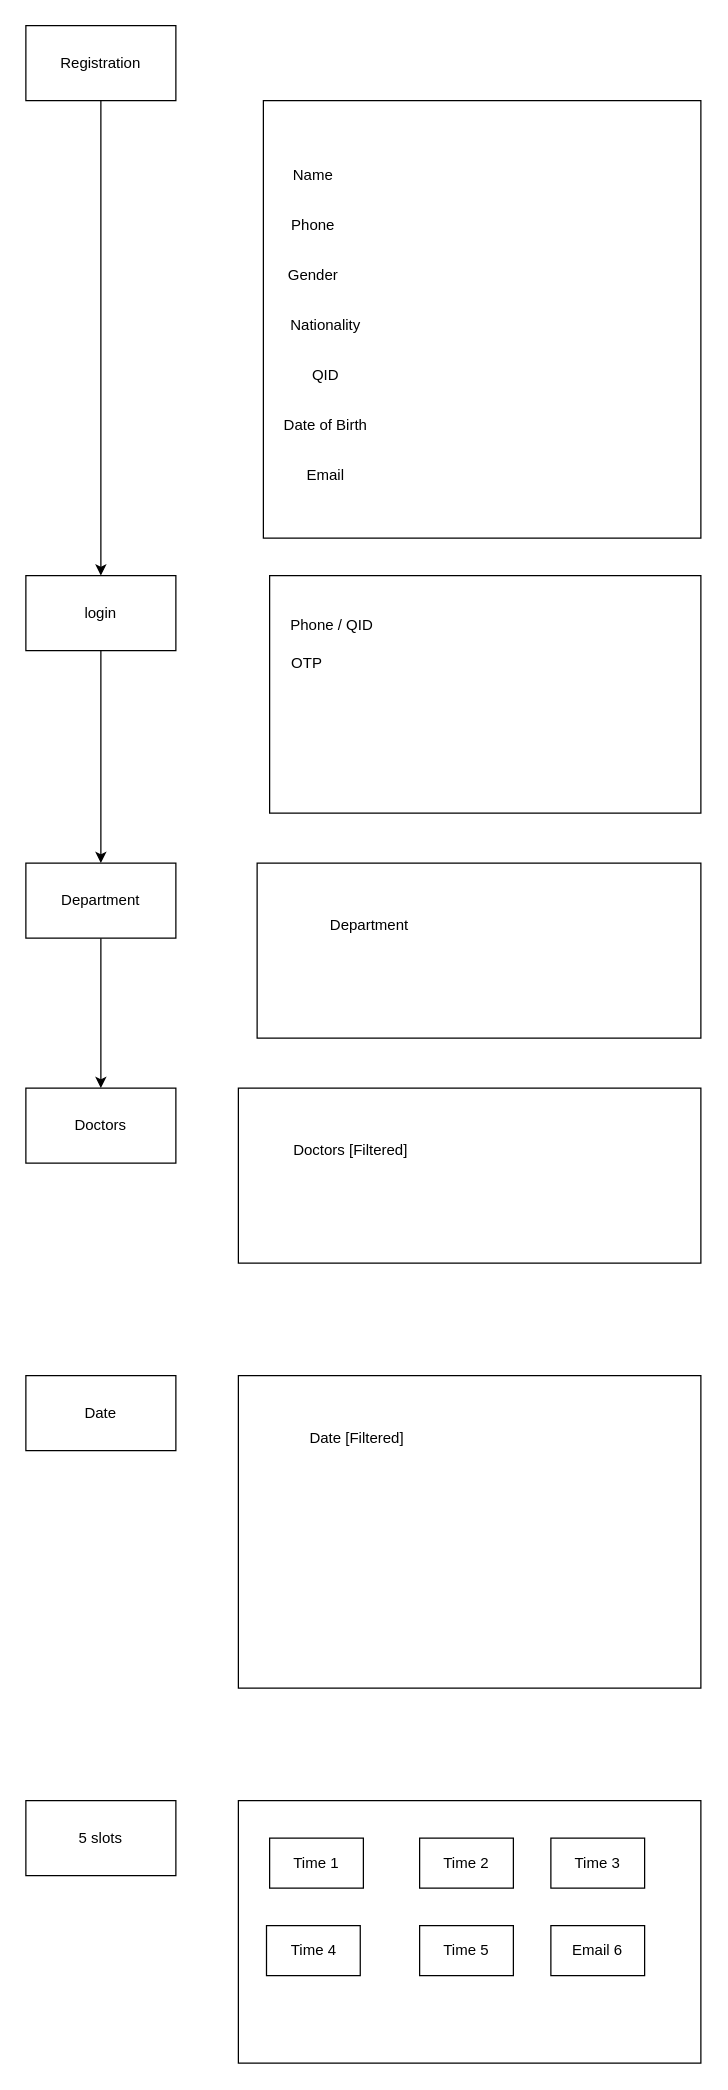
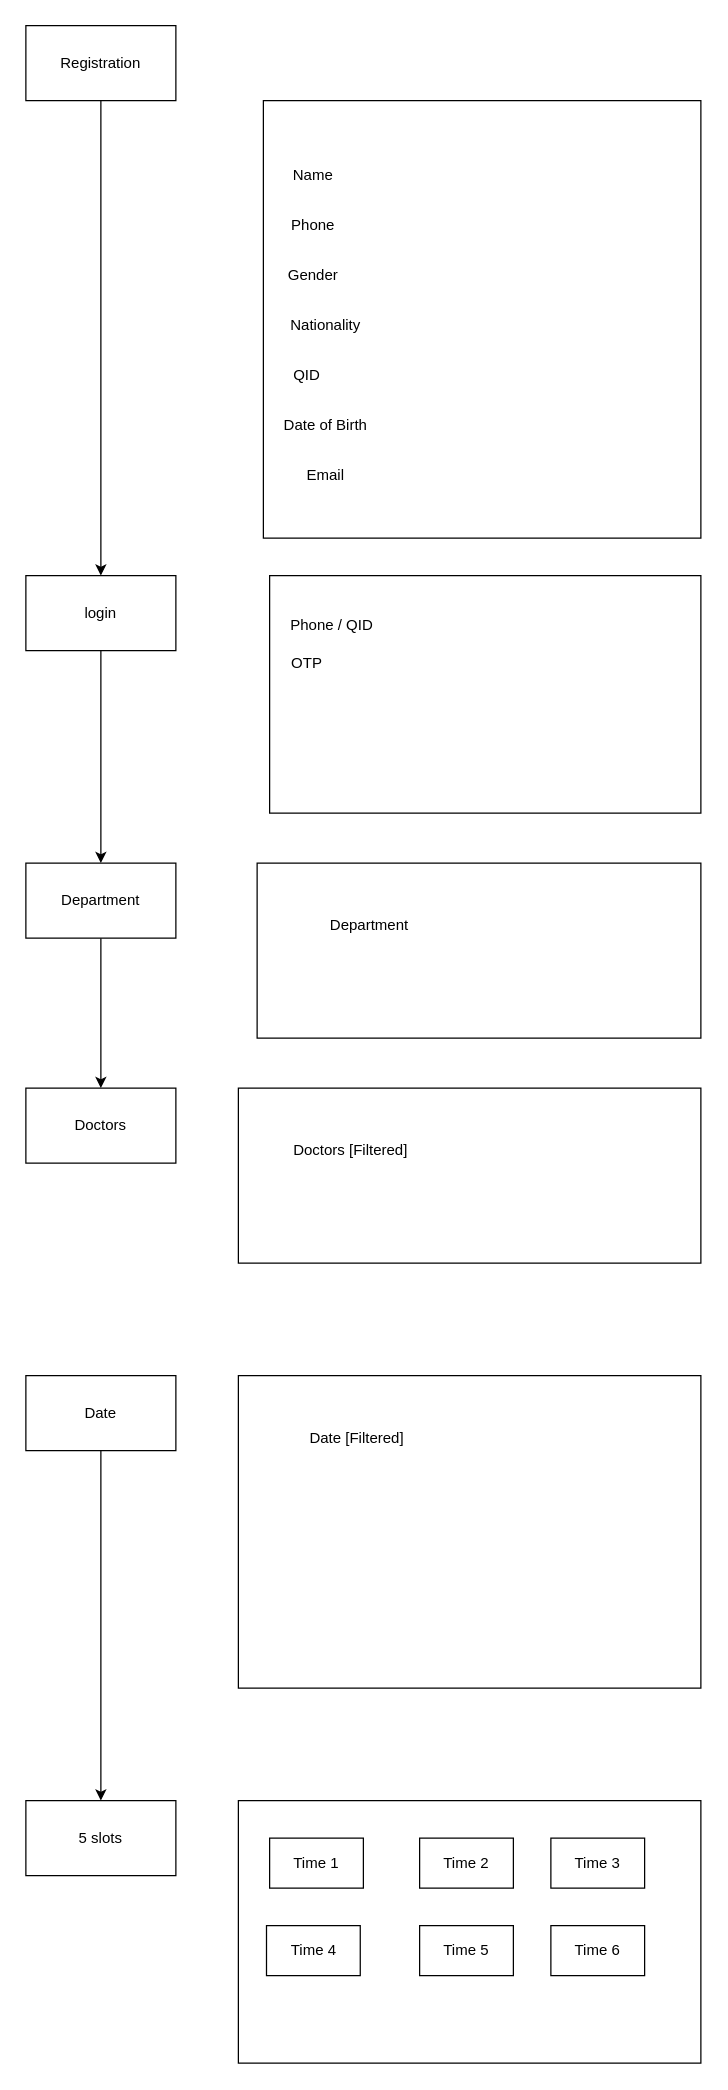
  <mxCell id="0" />
  <mxCell id="1" parent="0" />
  <mxCell id="2" value="" style="edgeStyle=orthogonalEdgeStyle;rounded=0;orthogonalLoop=1;jettySize=auto;html=1;" edge="1" parent="1" source="3" target="7"><mxGeometry relative="1" as="geometry" /></mxCell>
  <mxCell id="3" value="&lt;div&gt;login&lt;/div&gt;" style="rounded=0;whiteSpace=wrap;html=1;" vertex="1" parent="1"><mxGeometry x="20" y="460" width="120" height="60" as="geometry" /></mxCell>
  <mxCell id="4" style="edgeStyle=orthogonalEdgeStyle;rounded=0;orthogonalLoop=1;jettySize=auto;html=1;" edge="1" parent="1" source="5" target="3"><mxGeometry relative="1" as="geometry" /></mxCell>
  <mxCell id="5" value="&lt;div&gt;Registration&lt;/div&gt;" style="rounded=0;whiteSpace=wrap;html=1;" vertex="1" parent="1"><mxGeometry x="20" y="20" width="120" height="60" as="geometry" /></mxCell>
  <mxCell id="6" value="" style="edgeStyle=orthogonalEdgeStyle;rounded=0;orthogonalLoop=1;jettySize=auto;html=1;" edge="1" parent="1" source="7" target="8"><mxGeometry relative="1" as="geometry"><mxPoint x="150" y="830" as="targetPoint" /></mxGeometry></mxCell>
  <mxCell id="7" value="Department" style="rounded=0;whiteSpace=wrap;html=1;" vertex="1" parent="1"><mxGeometry x="20" y="690" width="120" height="60" as="geometry" /></mxCell>
  <mxCell id="8" value="&lt;div&gt;Doctors&lt;/div&gt;" style="rounded=0;whiteSpace=wrap;html=1;" vertex="1" parent="1"><mxGeometry x="20" y="870" width="120" height="60" as="geometry" /></mxCell>
+ <mxCell id="9" value="" style="edgeStyle=orthogonalEdgeStyle;rounded=0;orthogonalLoop=1;jettySize=auto;html=1;" edge="1" parent="1" source="10" target="11"><mxGeometry relative="1" as="geometry" /></mxCell>
  <mxCell id="10" value="&lt;div&gt;Date&lt;/div&gt;" style="rounded=0;whiteSpace=wrap;html=1;" vertex="1" parent="1"><mxGeometry x="20" y="1100" width="120" height="60" as="geometry" /></mxCell>
  <mxCell id="11" value="&lt;div&gt;5 slots&lt;/div&gt;" style="rounded=0;whiteSpace=wrap;html=1;" vertex="1" parent="1"><mxGeometry x="20" y="1440" width="120" height="60" as="geometry" /></mxCell>
  <mxCell id="12" value="" style="whiteSpace=wrap;html=1;aspect=fixed;" vertex="1" parent="1"><mxGeometry x="210" y="80" width="350" height="350" as="geometry" /></mxCell>
  <mxCell id="13" value="&lt;div&gt;Name&lt;/div&gt;" style="text;html=1;strokeColor=none;fillColor=none;align=center;verticalAlign=middle;whiteSpace=wrap;rounded=0;" vertex="1" parent="1"><mxGeometry x="230" y="130" width="40" height="20" as="geometry" /></mxCell>
  <mxCell id="14" value="Phone" style="text;html=1;strokeColor=none;fillColor=none;align=center;verticalAlign=middle;whiteSpace=wrap;rounded=0;" vertex="1" parent="1"><mxGeometry x="230" y="170" width="40" height="20" as="geometry" /></mxCell>
  <mxCell id="15" value="Gender" style="text;html=1;strokeColor=none;fillColor=none;align=center;verticalAlign=middle;whiteSpace=wrap;rounded=0;" vertex="1" parent="1"><mxGeometry x="230" y="210" width="40" height="20" as="geometry" /></mxCell>
  <mxCell id="16" value="&lt;div&gt;Nationality&lt;/div&gt;" style="text;html=1;strokeColor=none;fillColor=none;align=center;verticalAlign=middle;whiteSpace=wrap;rounded=0;" vertex="1" parent="1"><mxGeometry x="240" y="250" width="40" height="20" as="geometry" /></mxCell>
- <mxCell id="17" value="QID" style="text;html=1;strokeColor=none;fillColor=none;align=center;verticalAlign=middle;whiteSpace=wrap;rounded=0;" vertex="1" parent="1"><mxGeometry x="240" y="290" width="40" height="20" as="geometry" /></mxCell>
+ <mxCell id="17" value="QID" style="text;html=1;strokeColor=none;fillColor=none;align=center;verticalAlign=middle;whiteSpace=wrap;rounded=0;" vertex="1" parent="1"><mxGeometry x="225" y="290" width="40" height="20" as="geometry" /></mxCell>
  <mxCell id="18" value="Date of Birth" style="text;html=1;strokeColor=none;fillColor=none;align=center;verticalAlign=middle;whiteSpace=wrap;rounded=0;" vertex="1" parent="1"><mxGeometry x="215" y="330" width="90" height="20" as="geometry" /></mxCell>
  <mxCell id="19" value="" style="rounded=0;whiteSpace=wrap;html=1;" vertex="1" parent="1"><mxGeometry x="215" y="460" width="345" height="190" as="geometry" /></mxCell>
  <mxCell id="20" value="Phone / QID" style="text;html=1;strokeColor=none;fillColor=none;align=center;verticalAlign=middle;whiteSpace=wrap;rounded=0;" vertex="1" parent="1"><mxGeometry x="215" y="490" width="100" height="20" as="geometry" /></mxCell>
  <mxCell id="21" value="OTP" style="text;html=1;strokeColor=none;fillColor=none;align=center;verticalAlign=middle;whiteSpace=wrap;rounded=0;" vertex="1" parent="1"><mxGeometry x="225" y="520" width="40" height="20" as="geometry" /></mxCell>
  <mxCell id="22" value="Email" style="text;html=1;strokeColor=none;fillColor=none;align=center;verticalAlign=middle;whiteSpace=wrap;rounded=0;" vertex="1" parent="1"><mxGeometry x="215" y="370" width="90" height="20" as="geometry" /></mxCell>
  <mxCell id="23" value="" style="rounded=0;whiteSpace=wrap;html=1;" vertex="1" parent="1"><mxGeometry x="205" y="690" width="355" height="140" as="geometry" /></mxCell>
  <mxCell id="24" value="Department" style="text;html=1;strokeColor=none;fillColor=none;align=center;verticalAlign=middle;whiteSpace=wrap;rounded=0;" vertex="1" parent="1"><mxGeometry x="240" y="730" width="110" height="20" as="geometry" /></mxCell>
  <mxCell id="25" value="" style="rounded=0;whiteSpace=wrap;html=1;" vertex="1" parent="1"><mxGeometry x="190" y="870" width="370" height="140" as="geometry" /></mxCell>
  <mxCell id="26" value="Doctors [Filtered]" style="text;html=1;strokeColor=none;fillColor=none;align=center;verticalAlign=middle;whiteSpace=wrap;rounded=0;" vertex="1" parent="1"><mxGeometry x="225" y="910" width="110" height="20" as="geometry" /></mxCell>
  <mxCell id="27" value="" style="rounded=0;whiteSpace=wrap;html=1;" vertex="1" parent="1"><mxGeometry x="190" y="1100" width="370" height="250" as="geometry" /></mxCell>
  <mxCell id="28" value="Date [Filtered]" style="text;html=1;strokeColor=none;fillColor=none;align=center;verticalAlign=middle;whiteSpace=wrap;rounded=0;" vertex="1" parent="1"><mxGeometry x="230" y="1140" width="110" height="20" as="geometry" /></mxCell>
  <mxCell id="29" value="" style="rounded=0;whiteSpace=wrap;html=1;" vertex="1" parent="1"><mxGeometry x="190" y="1440" width="370" height="210" as="geometry" /></mxCell>
  <mxCell id="30" value="Time 1" style="rounded=0;whiteSpace=wrap;html=1;" vertex="1" parent="1"><mxGeometry x="215" y="1470" width="75" height="40" as="geometry" /></mxCell>
  <mxCell id="31" value="Time 4" style="rounded=0;whiteSpace=wrap;html=1;" vertex="1" parent="1"><mxGeometry x="212.5" y="1540" width="75" height="40" as="geometry" /></mxCell>
  <mxCell id="32" value="Time 5" style="rounded=0;whiteSpace=wrap;html=1;" vertex="1" parent="1"><mxGeometry x="335" y="1540" width="75" height="40" as="geometry" /></mxCell>
  <mxCell id="33" value="Time 2" style="rounded=0;whiteSpace=wrap;html=1;" vertex="1" parent="1"><mxGeometry x="335" y="1470" width="75" height="40" as="geometry" /></mxCell>
  <mxCell id="34" value="&lt;div&gt;Time 3&lt;/div&gt;" style="rounded=0;whiteSpace=wrap;html=1;" vertex="1" parent="1"><mxGeometry x="440" y="1470" width="75" height="40" as="geometry" /></mxCell>
- <mxCell id="35" value="Email 6" style="rounded=0;whiteSpace=wrap;html=1;" vertex="1" parent="1"><mxGeometry x="440" y="1540" width="75" height="40" as="geometry" /></mxCell>
+ <mxCell id="35" value="Time 6" style="rounded=0;whiteSpace=wrap;html=1;" vertex="1" parent="1"><mxGeometry x="440" y="1540" width="75" height="40" as="geometry" /></mxCell>
